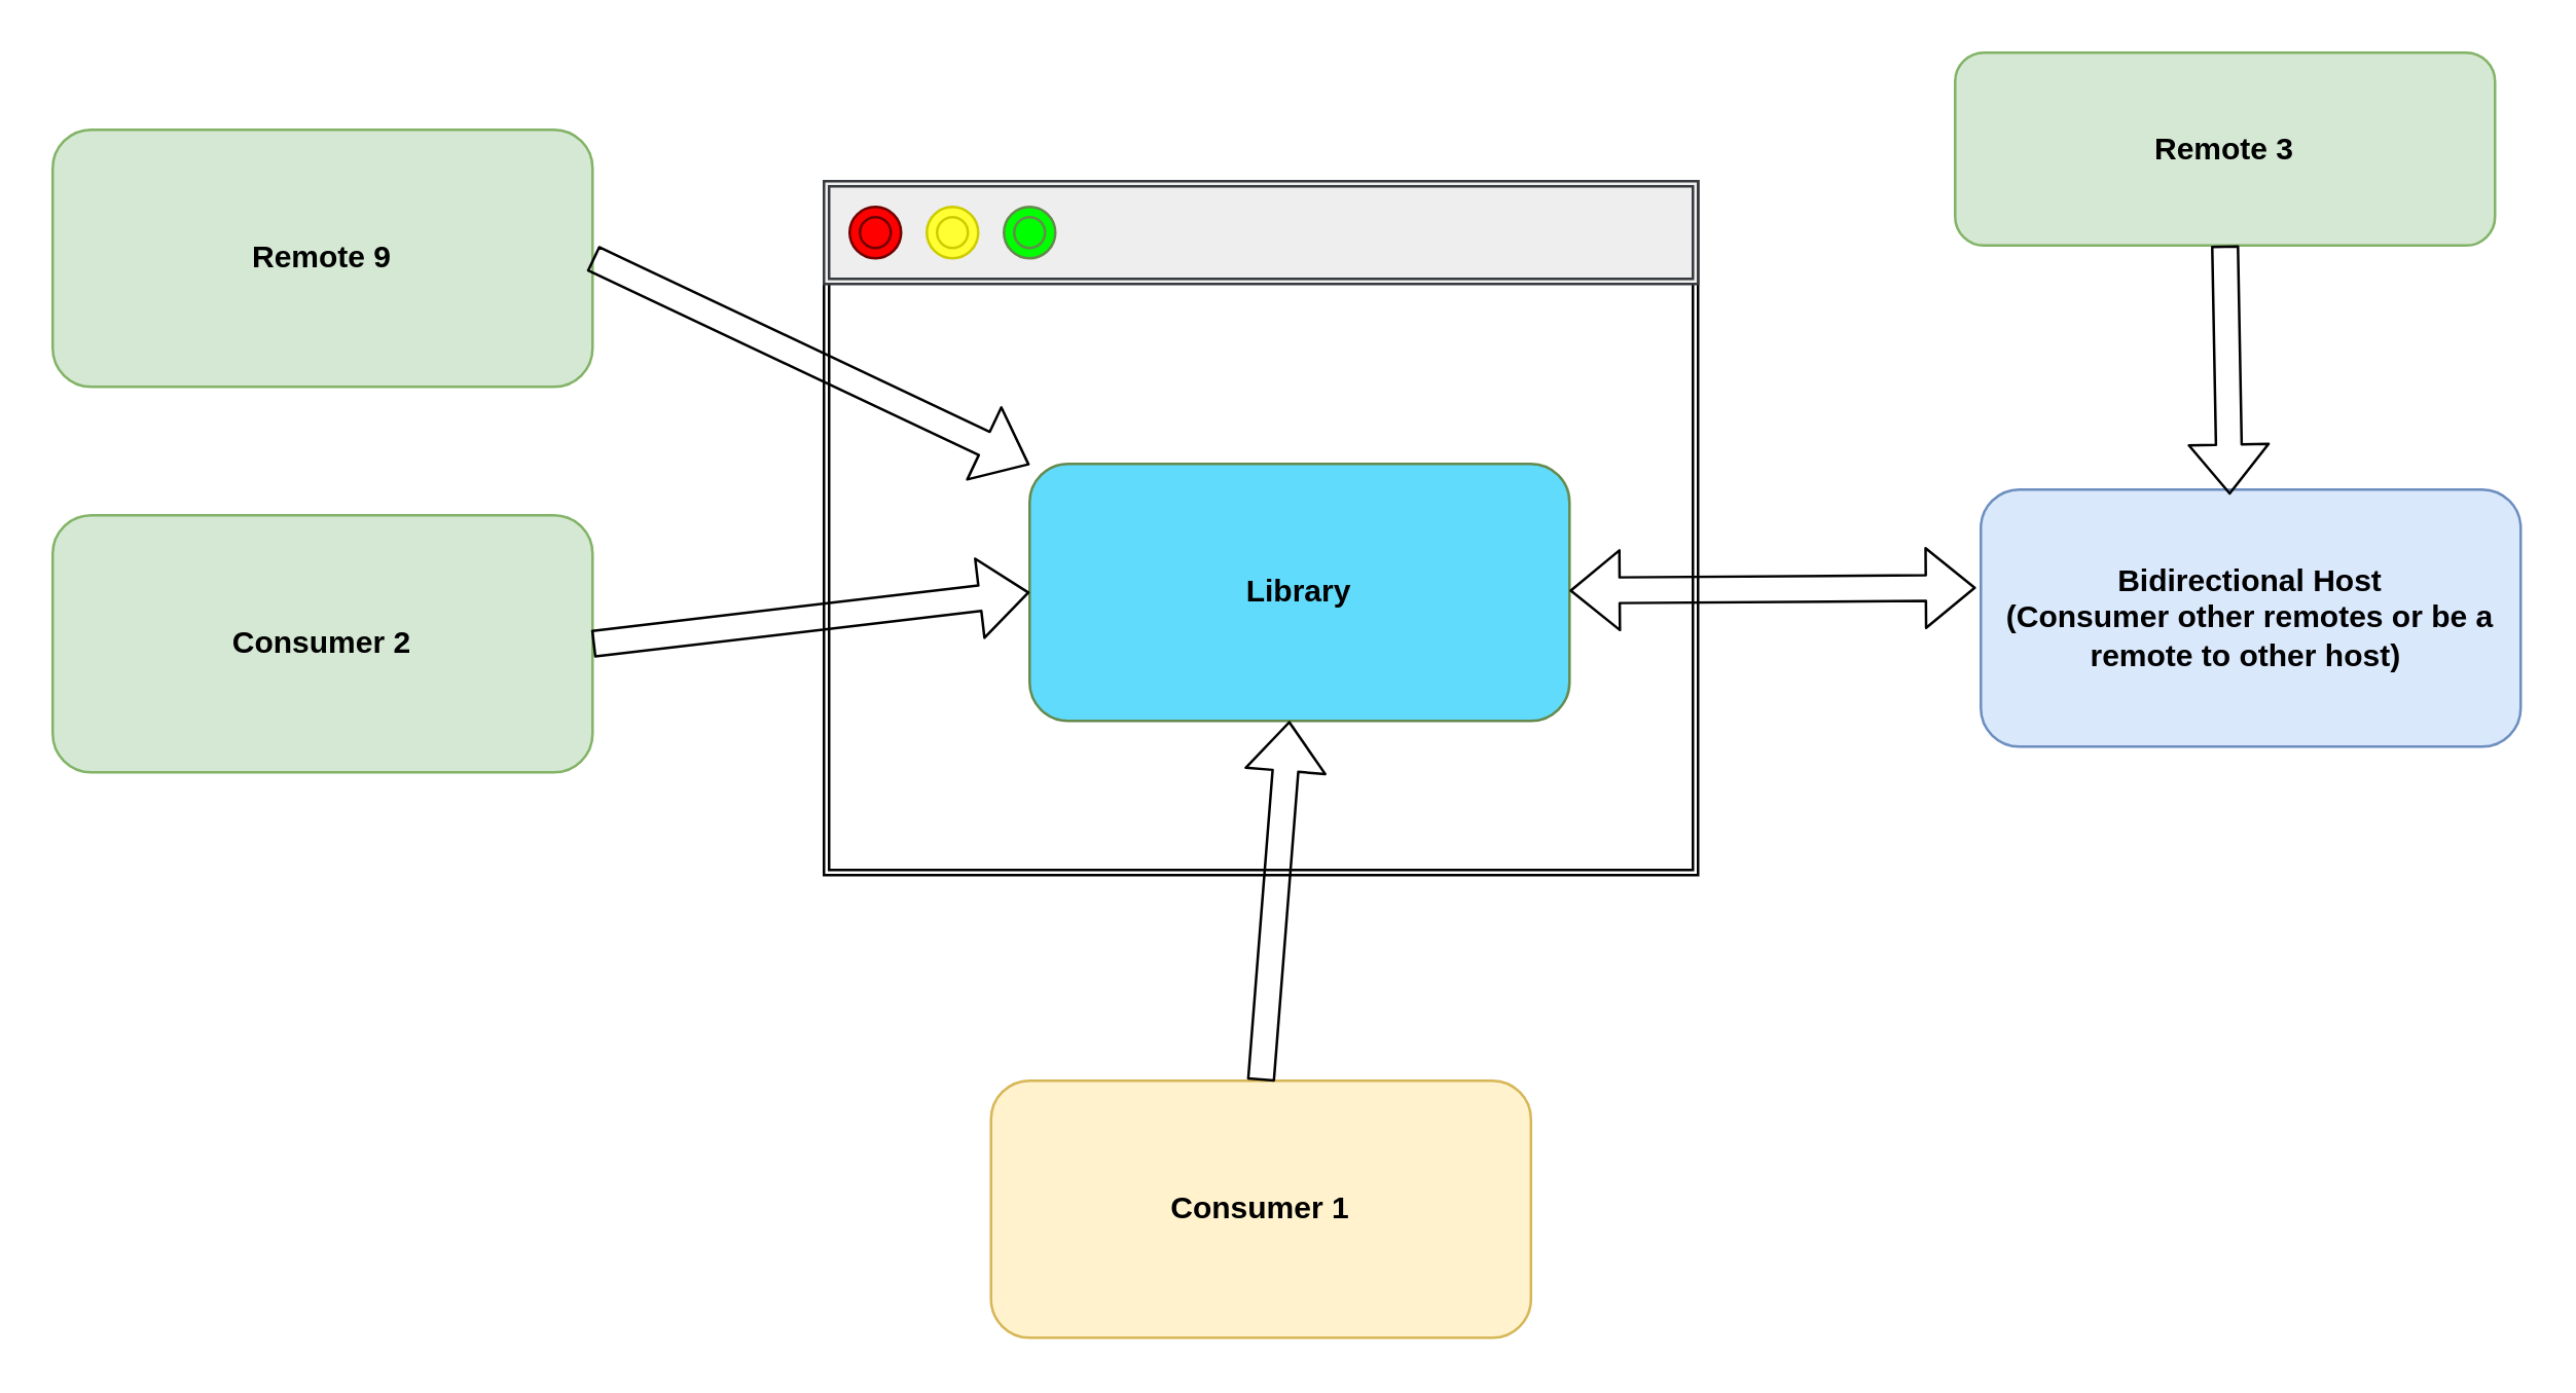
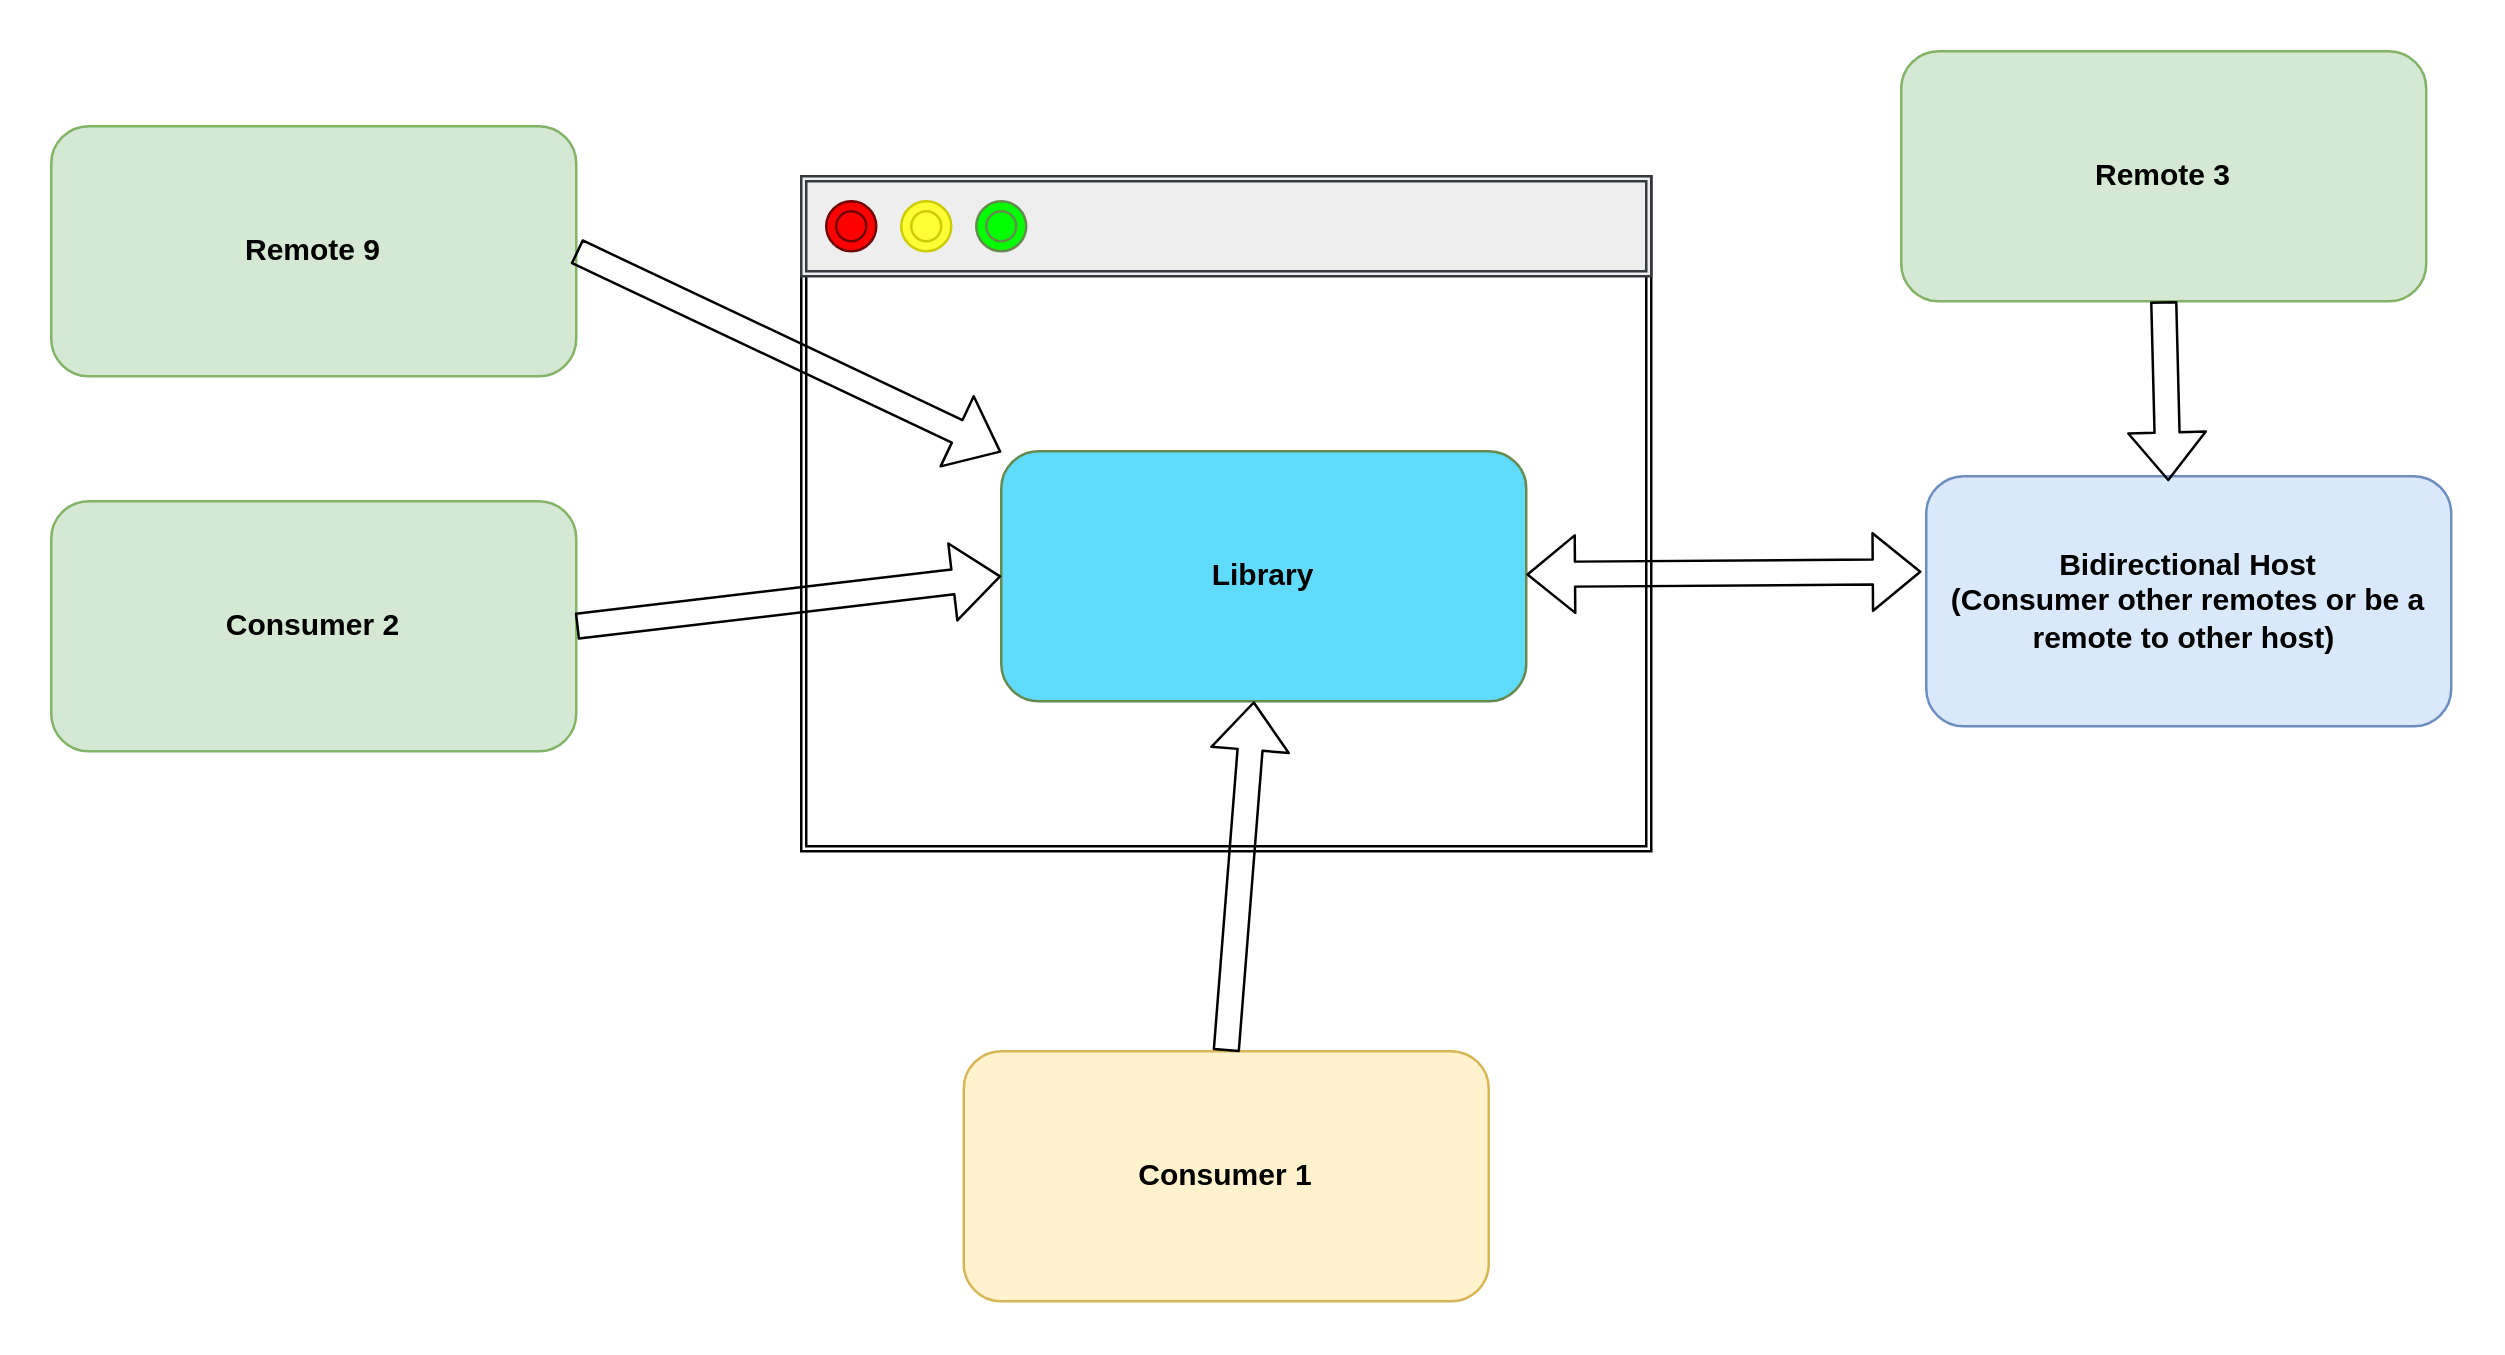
  <mxCell id="0" />
  <mxCell id="1" parent="0" />
  <mxCell id="2" value="" style="shape=ext;double=1;rounded=0;whiteSpace=wrap;html=1;" parent="1" vertex="1"><mxGeometry x="320" y="70" width="340" height="270" as="geometry" /></mxCell>
  <mxCell id="3" value="" style="shape=ext;double=1;rounded=0;whiteSpace=wrap;html=1;fillColor=#eeeeee;strokeColor=#36393d;" parent="1" vertex="1"><mxGeometry x="320" y="70" width="340" height="40" as="geometry" /></mxCell>
  <mxCell id="4" value="" style="ellipse;shape=doubleEllipse;whiteSpace=wrap;html=1;aspect=fixed;fillColor=#FF0000;fontColor=#ffffff;strokeColor=#6F0000;" parent="1" vertex="1"><mxGeometry x="330" y="80" width="20" height="20" as="geometry" /></mxCell>
  <mxCell id="5" value="" style="ellipse;shape=doubleEllipse;whiteSpace=wrap;html=1;aspect=fixed;fillColor=#FFFF33;strokeColor=#CCCC00;" parent="1" vertex="1"><mxGeometry x="360" y="80" width="20" height="20" as="geometry" /></mxCell>
  <mxCell id="6" value="" style="ellipse;shape=doubleEllipse;whiteSpace=wrap;html=1;aspect=fixed;fillColor=#00FF00;strokeColor=#648A4E;" parent="1" vertex="1"><mxGeometry x="390" y="80" width="20" height="20" as="geometry" /></mxCell>
  <mxCell id="7" value="&lt;div style=&quot;&quot;&gt;&lt;b&gt;Library&lt;/b&gt;&lt;/div&gt;" style="rounded=1;whiteSpace=wrap;html=1;strokeColor=#648A4E;fillColor=#61DBFB;align=center;gradientColor=none;" parent="1" vertex="1"><mxGeometry x="400" y="180" width="210" height="100" as="geometry" /></mxCell>
  <mxCell id="8" value="&lt;div style=&quot;&quot;&gt;&lt;b&gt;Bidirectional Host&lt;br&gt;(Consumer other remotes or be a remote to other host)&amp;nbsp;&lt;/b&gt;&lt;/div&gt;" style="rounded=1;whiteSpace=wrap;html=1;strokeColor=#6c8ebf;fillColor=#dae8fc;align=center;" vertex="1" parent="1"><mxGeometry x="770" y="190" width="210" height="100" as="geometry" /></mxCell>
  <mxCell id="9" value="&lt;div style=&quot;&quot;&gt;&lt;b&gt;Remote 9&lt;/b&gt;&lt;/div&gt;" style="rounded=1;whiteSpace=wrap;html=1;strokeColor=#82b366;fillColor=#d5e8d4;align=center;" vertex="1" parent="1"><mxGeometry x="20" y="50" width="210" height="100" as="geometry" /></mxCell>
- <mxCell id="10" value="&lt;div style=&quot;&quot;&gt;&lt;b&gt;Remote 3&lt;/b&gt;&lt;/div&gt;" style="rounded=1;whiteSpace=wrap;html=1;strokeColor=#82b366;fillColor=#d5e8d4;align=center;" vertex="1" parent="1"><mxGeometry x="760" y="20" width="210" height="75" as="geometry" /></mxCell>
+ <mxCell id="10" value="&lt;div style=&quot;&quot;&gt;&lt;b&gt;Remote 3&lt;/b&gt;&lt;/div&gt;" style="rounded=1;whiteSpace=wrap;html=1;strokeColor=#82b366;fillColor=#d5e8d4;align=center;" vertex="1" parent="1"><mxGeometry x="760" y="20" width="210" height="100" as="geometry" /></mxCell>
  <mxCell id="11" value="&lt;div style=&quot;&quot;&gt;&lt;b&gt;Consumer 1&lt;/b&gt;&lt;/div&gt;" style="rounded=1;whiteSpace=wrap;html=1;strokeColor=#d6b656;fillColor=#fff2cc;align=center;" vertex="1" parent="1"><mxGeometry x="385" y="420" width="210" height="100" as="geometry" /></mxCell>
  <mxCell id="12" value="&lt;div style=&quot;&quot;&gt;&lt;b&gt;Consumer 2&lt;/b&gt;&lt;/div&gt;" style="rounded=1;whiteSpace=wrap;html=1;strokeColor=#82b366;fillColor=#d5e8d4;align=center;" vertex="1" parent="1"><mxGeometry x="20" y="200" width="210" height="100" as="geometry" /></mxCell>
  <mxCell id="13" value="" style="shape=flexArrow;endArrow=classic;startArrow=classic;html=1;entryX=-0.009;entryY=0.382;entryDx=0;entryDy=0;entryPerimeter=0;" edge="1" parent="1" source="7" target="8"><mxGeometry width="100" height="100" relative="1" as="geometry"><mxPoint x="670" y="250" as="sourcePoint" /><mxPoint x="770" y="150" as="targetPoint" /></mxGeometry></mxCell>
  <mxCell id="14" value="" style="shape=flexArrow;endArrow=classic;html=1;exitX=0.5;exitY=1;exitDx=0;exitDy=0;entryX=0.461;entryY=0.02;entryDx=0;entryDy=0;entryPerimeter=0;" edge="1" parent="1" source="10" target="8"><mxGeometry width="50" height="50" relative="1" as="geometry"><mxPoint x="530" y="-10" as="sourcePoint" /><mxPoint x="580" y="-60" as="targetPoint" /></mxGeometry></mxCell>
  <mxCell id="15" value="" style="shape=flexArrow;endArrow=classic;html=1;exitX=0.5;exitY=0;exitDx=0;exitDy=0;" edge="1" parent="1" source="11" target="7"><mxGeometry width="50" height="50" relative="1" as="geometry"><mxPoint x="484.09" y="410" as="sourcePoint" /><mxPoint x="485.9" y="482" as="targetPoint" /></mxGeometry></mxCell>
  <mxCell id="16" value="" style="shape=flexArrow;endArrow=classic;html=1;exitX=1;exitY=0.5;exitDx=0;exitDy=0;entryX=0;entryY=0.5;entryDx=0;entryDy=0;" edge="1" parent="1" source="12" target="7"><mxGeometry width="50" height="50" relative="1" as="geometry"><mxPoint x="386.32" y="370" as="sourcePoint" /><mxPoint x="390.004" y="230" as="targetPoint" /></mxGeometry></mxCell>
  <mxCell id="17" value="" style="shape=flexArrow;endArrow=classic;html=1;exitX=1;exitY=0.5;exitDx=0;exitDy=0;" edge="1" parent="1" source="9" target="7"><mxGeometry width="50" height="50" relative="1" as="geometry"><mxPoint x="260" y="40" as="sourcePoint" /><mxPoint x="310" y="-10" as="targetPoint" /></mxGeometry></mxCell>
